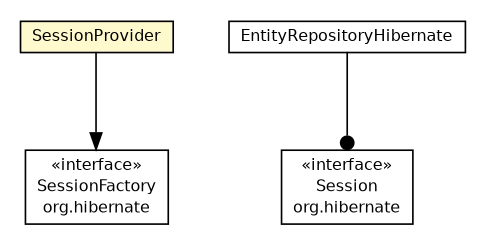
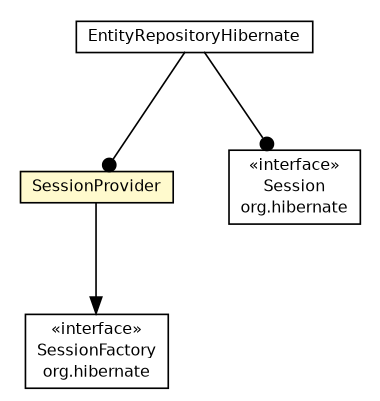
  digraph {
    nodesep=0.25
    ranksep=0.5
    node [fontcolor=black fontname=Helvetica fontsize=10.0 shape=plaintext]
    edge [arrowhead=dot color=black fontcolor=black fontname=Helvetica fontsize=10.0 headport=p labelfontname=Helvetica labelfontsize=10 tailport=p]
    n1 [label=<<table title="org.dayatang.persistence.hibernate.SessionProvider" border="0" cellborder="1" cellspacing="0" cellpadding="2" port="p" bgcolor="lemonChiffon" href="./SessionProvider.html"> 		<tr><td><table border="0" cellspacing="0" cellpadding="1"> <tr><td align="center" balign="center"> SessionProvider </td></tr> 		</table></td></tr> 		</table>>]
    n2 [label=<<table title="org.hibernate.SessionFactory" border="0" cellborder="1" cellspacing="0" cellpadding="2" port="p" href="http://java.sun.com/j2se/1.4.2/docs/api/org/hibernate/SessionFactory.html"> 		<tr><td><table border="0" cellspacing="0" cellpadding="1"> <tr><td align="center" balign="center"> &#171;interface&#187; </td></tr> <tr><td align="center" balign="center"> SessionFactory </td></tr> <tr><td align="center" balign="center"> org.hibernate </td></tr> 		</table></td></tr> 		</table>>]
    n3 [label=<<table title="org.hibernate.Session" border="0" cellborder="1" cellspacing="0" cellpadding="2" port="p" href="http://java.sun.com/j2se/1.4.2/docs/api/org/hibernate/Session.html"> 		<tr><td><table border="0" cellspacing="0" cellpadding="1"> <tr><td align="center" balign="center"> &#171;interface&#187; </td></tr> <tr><td align="center" balign="center"> Session </td></tr> <tr><td align="center" balign="center"> org.hibernate </td></tr> 		</table></td></tr> 		</table>>]
    n4 [label=<<table title="org.dayatang.persistence.hibernate.EntityRepositoryHibernate" border="0" cellborder="1" cellspacing="0" cellpadding="2" port="p" href="./EntityRepositoryHibernate.html"> 		<tr><td><table border="0" cellspacing="0" cellpadding="1"> <tr><td align="center" balign="center"> EntityRepositoryHibernate </td></tr> 		</table></td></tr> 		</table>>]
    n1 -> n2 [arrowhead=normal label=" "]
+   n4 -> n1 [label=" "]
    n4 -> n3 [label=" " style=solid]
  }
